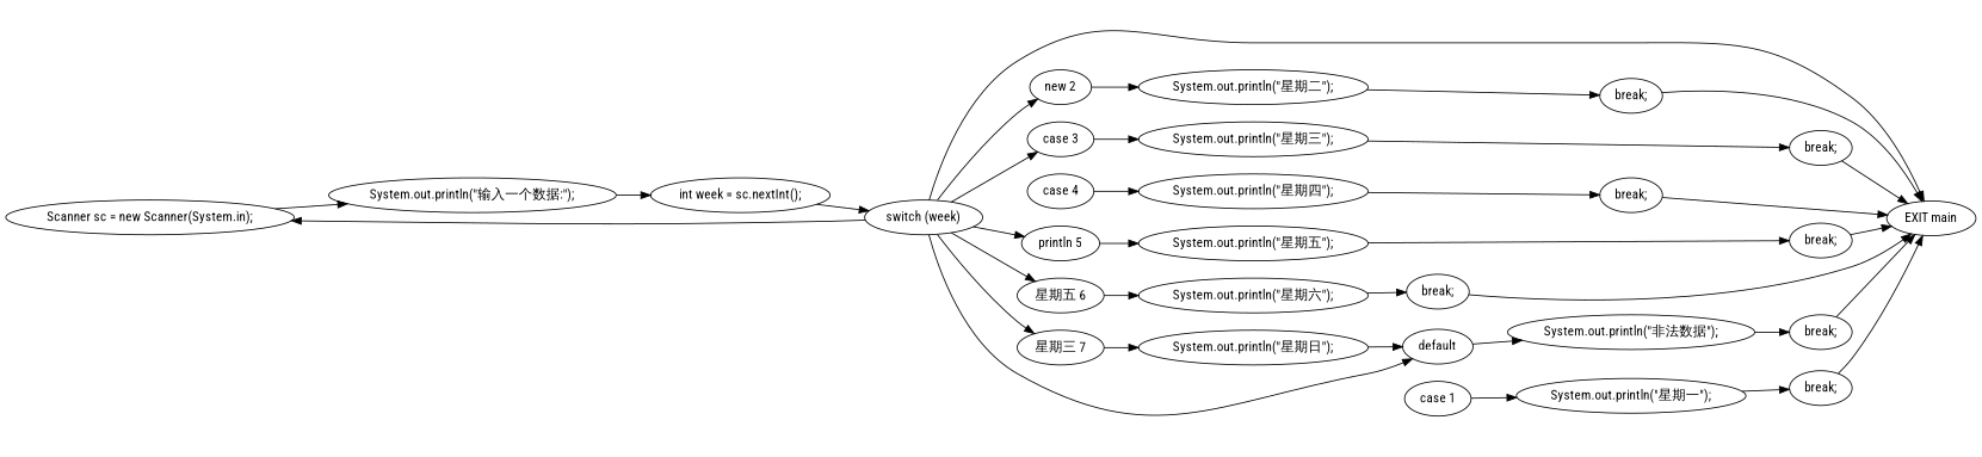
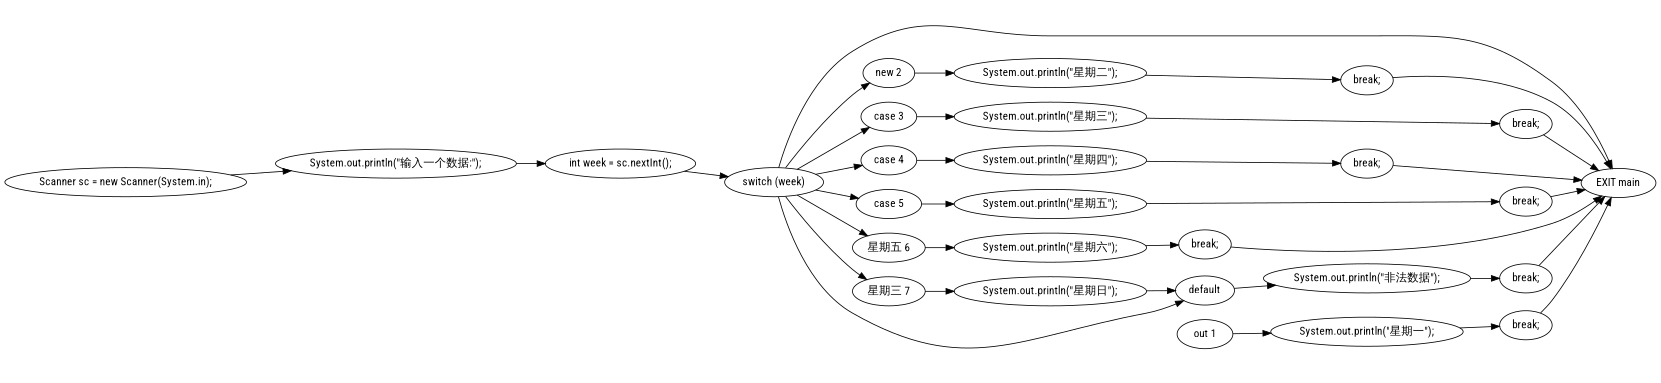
  strict digraph {
    fontname="Roboto Condensed"
    rankdir=LR
    node [fontname="Roboto Condensed"]
    edge [fontname="Roboto Condensed"]
    n1 [label="Scanner sc = new Scanner(System.in);"]
    n2 [label="System.out.println(\"输入一个数据:\");"]
    n3 [label="EXIT main"]
    n4 [label="int week = sc.nextInt();"]
    n5 [label="switch (week)"]
    n6 [label="new 2"]
    n7 [label="case 3"]
    n8 [label="case 4"]
-   n9 [label="println 5"]
+   n9 [label="case 5"]
    n10 [label="星期五 6"]
    n11 [label="星期三 7"]
    n12 [label=default]
-   n13 [label="case 1"]
+   n13 [label="out 1"]
    n14 [label="System.out.println(\"星期一\");"]
    n15 [label="System.out.println(\"星期二\");"]
    n16 [label="System.out.println(\"星期三\");"]
    n17 [label="System.out.println(\"星期四\");"]
    n18 [label="System.out.println(\"星期五\");"]
    n19 [label="System.out.println(\"星期六\");"]
    n20 [label="System.out.println(\"星期日\");"]
    n21 [label="System.out.println(\"非法数据\");"]
    n22 [label="break;"]
    n23 [label="break;"]
    n24 [label="break;"]
    n25 [label="break;"]
    n26 [label="break;"]
    n27 [label="break;"]
    n28 [label="break;"]
    n1 -> n2
    n2 -> n4
    n4 -> n5
    n5 -> n3
    n5 -> n6
    n5 -> n7
-   n5 -> n1
+   n5 -> n8
    n5 -> n9
    n5 -> n10
    n5 -> n11
    n5 -> n12
    n6 -> n15
    n7 -> n16
    n8 -> n17
    n9 -> n18
    n10 -> n19
    n11 -> n20
    n12 -> n21
    n13 -> n14
    n14 -> n22
    n15 -> n23
    n16 -> n24
    n17 -> n25
    n18 -> n26
    n19 -> n27
    n20 -> n12
    n21 -> n28
    n22 -> n3
    n23 -> n3
    n24 -> n3
    n25 -> n3
    n26 -> n3
    n27 -> n3
    n28 -> n3
  }
